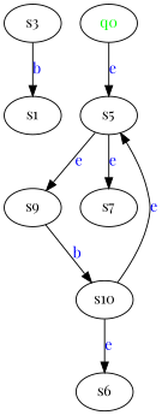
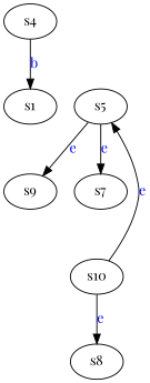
  digraph {
    fontname="Playfair Display"
    node [fontname="Playfair Display"]
    edge [fontname="Playfair Display"]
    n1 [label=s1]
-   s3
-   n3 [label=<<font color="green">q0</font>>]
+   s3 [label=s4]
    s5
    s9
    s7
    s10
-   s6
+   s6 [label=s8]
    s3 -> n1 [label=<<font color="blue">b</font>>]
-   n3 -> s5 [label=<<font color="blue">e</font>>]
    s5 -> s9 [label=<<font color="blue">e</font>>]
    s5 -> s7 [label=<<font color="blue">e</font>>]
-   s9 -> s10 [label=<<font color="blue">b</font>>]
    s10 -> s5 [label=<<font color="blue">e</font>>]
    s10 -> s6 [label=<<font color="blue">e</font>>]
  }
